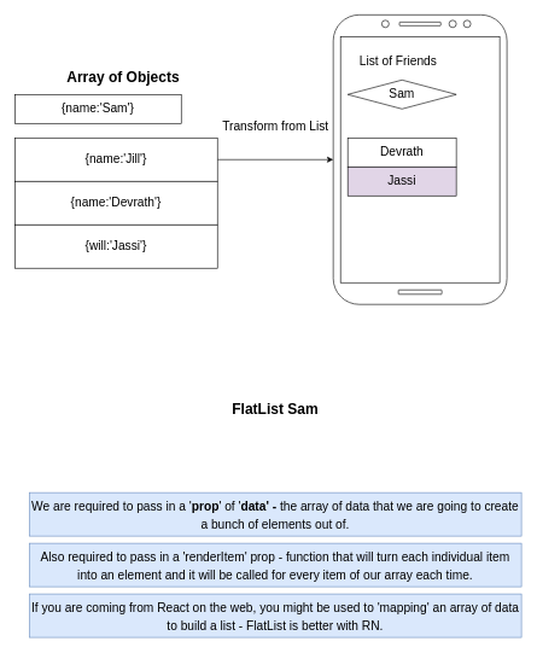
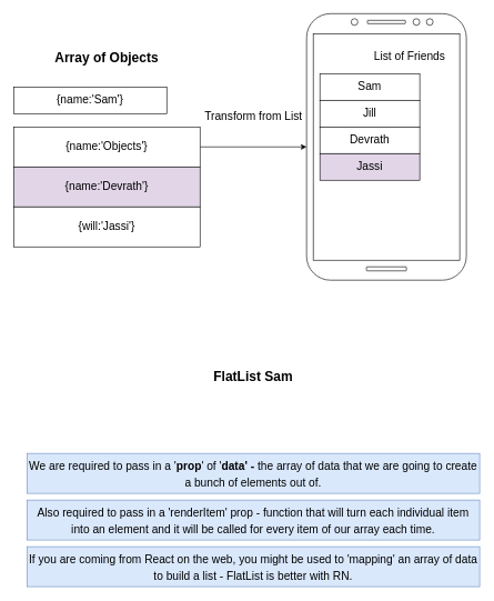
  <mxCell id="0" />
  <mxCell id="1" parent="0" />
  <mxCell id="2" value="&lt;font style=&quot;font-size: 17px&quot;&gt;{name:'Sam'}&lt;/font&gt;" style="rounded=0;whiteSpace=wrap;html=1;" vertex="1" parent="1"><mxGeometry x="20" y="130" width="230" height="40" as="geometry" /></mxCell>
  <mxCell id="3" style="edgeStyle=orthogonalEdgeStyle;rounded=0;orthogonalLoop=1;jettySize=auto;html=1;entryX=0;entryY=0.5;entryDx=0;entryDy=0;fontSize=17;" edge="1" parent="1" source="4" target="8"><mxGeometry relative="1" as="geometry" /></mxCell>
- <mxCell id="4" value="&lt;span style=&quot;font-size: 17px&quot;&gt;{name:'Jill'}&lt;/span&gt;" style="rounded=0;whiteSpace=wrap;html=1;" vertex="1" parent="1"><mxGeometry x="20" y="190" width="280" height="60" as="geometry" /></mxCell>
- <mxCell id="5" value="&lt;span style=&quot;font-size: 17px&quot;&gt;{name:'Devrath'}&lt;/span&gt;" style="rounded=0;whiteSpace=wrap;html=1;" vertex="1" parent="1"><mxGeometry x="20" y="250" width="280" height="60" as="geometry" /></mxCell>
+ <mxCell id="4" value="&lt;span style=&quot;font-size: 17px&quot;&gt;{name:'Objects'}&lt;/span&gt;" style="rounded=0;whiteSpace=wrap;html=1;" vertex="1" parent="1"><mxGeometry x="20" y="190" width="280" height="60" as="geometry" /></mxCell>
+ <mxCell id="5" value="&lt;span style=&quot;font-size: 17px&quot;&gt;{name:'Devrath'}&lt;/span&gt;" style="rounded=0;whiteSpace=wrap;html=1;fillColor=#e1d5e7;" vertex="1" parent="1"><mxGeometry x="20" y="250" width="280" height="60" as="geometry" /></mxCell>
  <mxCell id="6" value="&lt;span style=&quot;font-size: 17px&quot;&gt;{will:'Jassi'}&lt;/span&gt;" style="rounded=0;whiteSpace=wrap;html=1;" vertex="1" parent="1"><mxGeometry x="20" y="310" width="280" height="60" as="geometry" /></mxCell>
- <mxCell id="7" value="&lt;b&gt;&lt;font style=&quot;font-size: 20px&quot;&gt;Array of Objects&lt;/font&gt;&lt;/b&gt;" style="text;html=1;strokeColor=none;fillColor=none;align=center;verticalAlign=middle;whiteSpace=wrap;rounded=0;" vertex="1" parent="1"><mxGeometry x="90" y="90" width="160" height="30" as="geometry" /></mxCell>
+ <mxCell id="7" value="&lt;b&gt;&lt;font style=&quot;font-size: 20px&quot;&gt;Array of Objects&lt;/font&gt;&lt;/b&gt;" style="text;html=1;strokeColor=none;fillColor=none;align=center;verticalAlign=middle;whiteSpace=wrap;rounded=0;" vertex="1" parent="1"><mxGeometry x="80" y="70" width="160" height="30" as="geometry" /></mxCell>
  <mxCell id="8" value="" style="rounded=1;whiteSpace=wrap;html=1;fontSize=17;" vertex="1" parent="1"><mxGeometry x="460" y="20" width="240" height="400" as="geometry" /></mxCell>
  <mxCell id="9" value="Transform from List" style="text;html=1;align=center;verticalAlign=middle;resizable=0;points=[];autosize=1;strokeColor=none;fillColor=none;fontSize=17;" vertex="1" parent="1"><mxGeometry x="300" y="160" width="160" height="30" as="geometry" /></mxCell>
  <mxCell id="10" value="" style="rounded=0;whiteSpace=wrap;html=1;fontSize=17;" vertex="1" parent="1"><mxGeometry x="470" y="50" width="220" height="340" as="geometry" /></mxCell>
  <mxCell id="11" value="" style="rounded=1;whiteSpace=wrap;html=1;fontSize=17;" vertex="1" parent="1"><mxGeometry x="551.5" y="30" width="57" height="5" as="geometry" /></mxCell>
  <mxCell id="12" value="" style="ellipse;whiteSpace=wrap;html=1;aspect=fixed;fontSize=17;" vertex="1" parent="1"><mxGeometry x="527" y="27.5" width="10" height="10" as="geometry" /></mxCell>
  <mxCell id="13" value="" style="ellipse;whiteSpace=wrap;html=1;aspect=fixed;fontSize=17;" vertex="1" parent="1"><mxGeometry x="620" y="27.5" width="10" height="10" as="geometry" /></mxCell>
  <mxCell id="14" value="" style="ellipse;whiteSpace=wrap;html=1;aspect=fixed;fontSize=17;" vertex="1" parent="1"><mxGeometry x="640" y="27.5" width="10" height="10" as="geometry" /></mxCell>
  <mxCell id="15" value="" style="rounded=1;whiteSpace=wrap;html=1;fontSize=17;" vertex="1" parent="1"><mxGeometry x="550" y="400" width="60" height="6" as="geometry" /></mxCell>
- <mxCell id="16" value="Sam" style="rhombus;whiteSpace=wrap;html=1;fontSize=17;" vertex="1" parent="1"><mxGeometry x="480" y="110" width="150" height="40" as="geometry" /></mxCell>
+ <mxCell id="16" value="Sam" style="rounded=0;whiteSpace=wrap;html=1;fontSize=17;" vertex="1" parent="1"><mxGeometry x="480" y="110" width="150" height="40" as="geometry" /></mxCell>
+ <mxCell id="17" value="Jill" style="rounded=0;whiteSpace=wrap;html=1;fontSize=17;" vertex="1" parent="1"><mxGeometry x="480" y="150" width="150" height="40" as="geometry" /></mxCell>
  <mxCell id="18" value="&lt;span&gt;Devrath&lt;/span&gt;" style="rounded=0;whiteSpace=wrap;html=1;fontSize=17;" vertex="1" parent="1"><mxGeometry x="480" y="190" width="150" height="40" as="geometry" /></mxCell>
  <mxCell id="19" value="&lt;span&gt;Jassi&lt;/span&gt;" style="rounded=0;whiteSpace=wrap;html=1;fontSize=17;fillColor=#e1d5e7;" vertex="1" parent="1"><mxGeometry x="480" y="230" width="150" height="40" as="geometry" /></mxCell>
- <mxCell id="20" value="List of Friends" style="text;html=1;strokeColor=none;fillColor=none;align=center;verticalAlign=middle;whiteSpace=wrap;rounded=0;fontSize=17;" vertex="1" parent="1"><mxGeometry x="480" y="70" width="140" height="30" as="geometry" /></mxCell>
+ <mxCell id="20" value="List of Friends" style="text;html=1;strokeColor=none;fillColor=none;align=center;verticalAlign=middle;whiteSpace=wrap;rounded=0;fontSize=17;" vertex="1" parent="1"><mxGeometry x="545" y="70" width="140" height="30" as="geometry" /></mxCell>
  <mxCell id="21" value="&lt;b&gt;&lt;font style=&quot;font-size: 20px&quot;&gt;FlatList Sam&lt;/font&gt;&lt;/b&gt;" style="text;html=1;strokeColor=none;fillColor=none;align=center;verticalAlign=middle;whiteSpace=wrap;rounded=0;fontSize=17;" vertex="1" parent="1"><mxGeometry x="245" y="550" width="270" height="30" as="geometry" /></mxCell>
  <mxCell id="22" value="&lt;font style=&quot;font-size: 17px&quot;&gt;We are required to pass in a '&lt;b&gt;prop&lt;/b&gt;' of '&lt;b&gt;data' - &lt;/b&gt;the array of data that we are going to create a bunch of elements out of.&lt;/font&gt;" style="rounded=0;whiteSpace=wrap;html=1;fontSize=20;fillColor=#dae8fc;strokeColor=#6c8ebf;" vertex="1" parent="1"><mxGeometry x="40" y="680" width="680" height="60" as="geometry" /></mxCell>
  <mxCell id="23" value="&lt;font style=&quot;font-size: 17px&quot;&gt;Also required to pass in a 'renderItem' prop - function that will turn each individual item into an element and it will be called for every item of our array each time.&lt;/font&gt;" style="rounded=0;whiteSpace=wrap;html=1;fontSize=20;fillColor=#dae8fc;strokeColor=#6c8ebf;" vertex="1" parent="1"><mxGeometry x="40" y="750" width="680" height="60" as="geometry" /></mxCell>
  <mxCell id="24" value="&lt;font style=&quot;font-size: 17px&quot;&gt;If you are coming from React on the web, you might be used to 'mapping' an array of data to build a list - FlatList is better with RN.&lt;/font&gt;" style="rounded=0;whiteSpace=wrap;html=1;fontSize=20;fillColor=#dae8fc;strokeColor=#6c8ebf;" vertex="1" parent="1"><mxGeometry x="40" y="820" width="680" height="60" as="geometry" /></mxCell>
